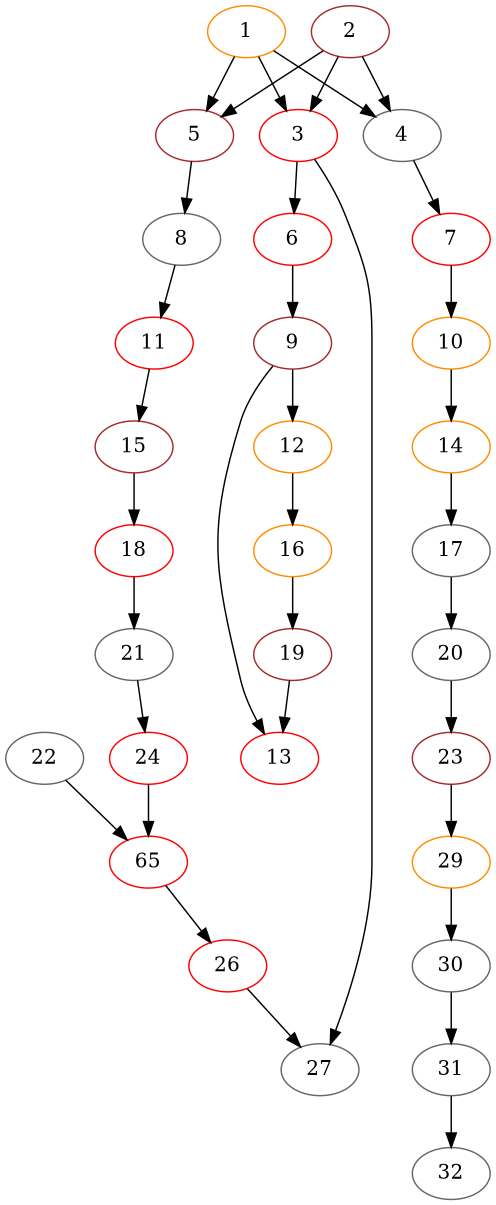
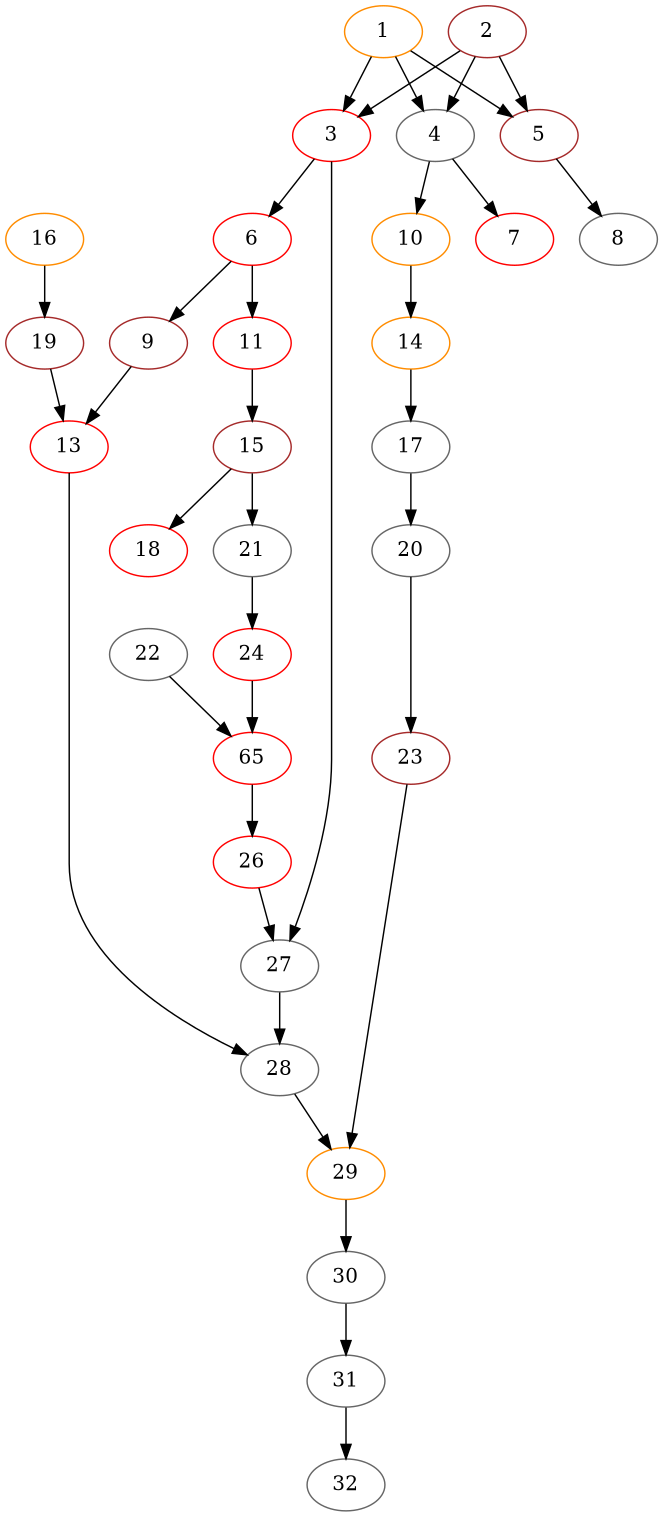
  strict digraph {
    node [color=gray40]
    1 [color=darkorange]
    3 [color=red]
    4
    5 [color=brown]
    6 [color=red]
    27
    7 [color=red]
    8
    9 [color=brown]
+   28
    10 [color=darkorange]
    11 [color=red]
    2 [color=brown]
-   12 [color=darkorange]
    13 [color=red]
    29 [color=darkorange]
    14 [color=darkorange]
    15 [color=brown]
    16 [color=darkorange]
    17
    18 [color=red]
    19 [color=brown]
    20
    21
    30
    23 [color=brown]
    24 [color=red]
    n28 [color=red label=65]
    22
    26 [color=red]
    31
    32
    1 -> 3
    1 -> 4
    1 -> 5
    3 -> 6
    3 -> 27
    4 -> 7
    5 -> 8
    6 -> 9
-   7 -> 10
-   8 -> 11
-   9 -> 12
+   27 -> 28
+   4 -> 10
+   6 -> 11
    9 -> 13
+   28 -> 29
    10 -> 14
    11 -> 15
    2 -> 3
    2 -> 4
    2 -> 5
-   12 -> 16
+   13 -> 28
    29 -> 30
    14 -> 17
    15 -> 18
    16 -> 19
    17 -> 20
-   18 -> 21
+   15 -> 21
    19 -> 13
    20 -> 23
    21 -> 24
    30 -> 31
    23 -> 29
    24 -> n28
    n28 -> 26
    22 -> n28
    26 -> 27
    31 -> 32
  }
